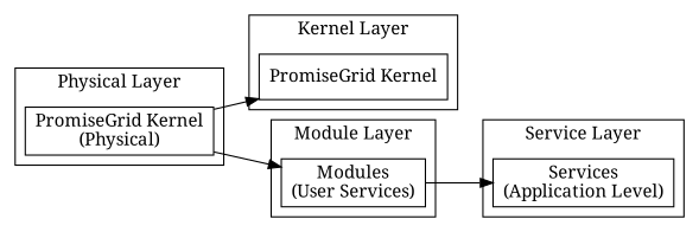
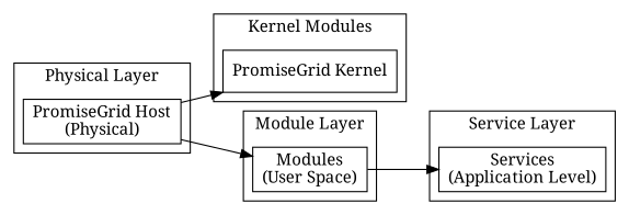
  digraph {
    fontname="Noto Serif"
    rankdir=LR
    node [fontname="Noto Serif" shape=box]
    edge [fontname="Noto Serif"]
    n1 [label="PromiseGrid Kernel"]
-   n2 [label="PromiseGrid Kernel\n(Physical)"]
-   n3 [label="Modules\n(User Services)"]
+   n2 [label="PromiseGrid Host\n(Physical)"]
+   n3 [label="Modules\n(User Space)"]
    n4 [label="Services\n(Application Level)"]
    subgraph cluster_1 {
-     label="Kernel Layer"
+     label="Kernel Modules"
      n1
    }
    subgraph cluster_2 {
      label="Physical Layer"
      n2
    }
    subgraph cluster_3 {
      label="Module Layer"
      n3
    }
    subgraph cluster_4 {
      label="Service Layer"
      n4
    }
    n2 -> n1
    n2 -> n3
    n3 -> n4
  }
